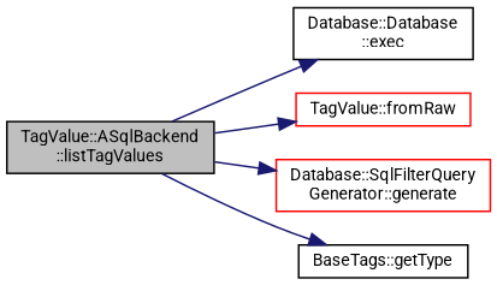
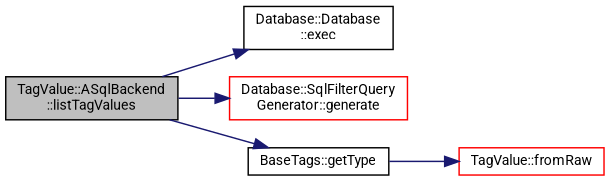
  digraph {
    fontname=Roboto
    rankdir=LR
    node [color=black fillcolor=white fontname=Roboto fontsize=10 shape=record style=filled]
    edge [color=midnightblue fontname=Roboto fontsize=10 labelfontname=Helvetica labelfontsize=10 style=solid]
    n1 [fillcolor=grey75 fontcolor=black height=0.2 label="TagValue::ASqlBackend\l::listTagValues" width=0.4]
    n2 [height=0.2 label="Database::Database\l::exec" width=0.4]
    n3 [color=red height=0.2 label="TagValue::fromRaw" width=0.4]
    n4 [color=red height=0.2 label="Database::SqlFilterQuery\lGenerator::generate" width=0.4]
    n5 [height=0.2 label="BaseTags::getType" width=0.4]
    n1 -> n2
-   n1 -> n3
+   n5 -> n3
    n1 -> n4
    n1 -> n5
  }
